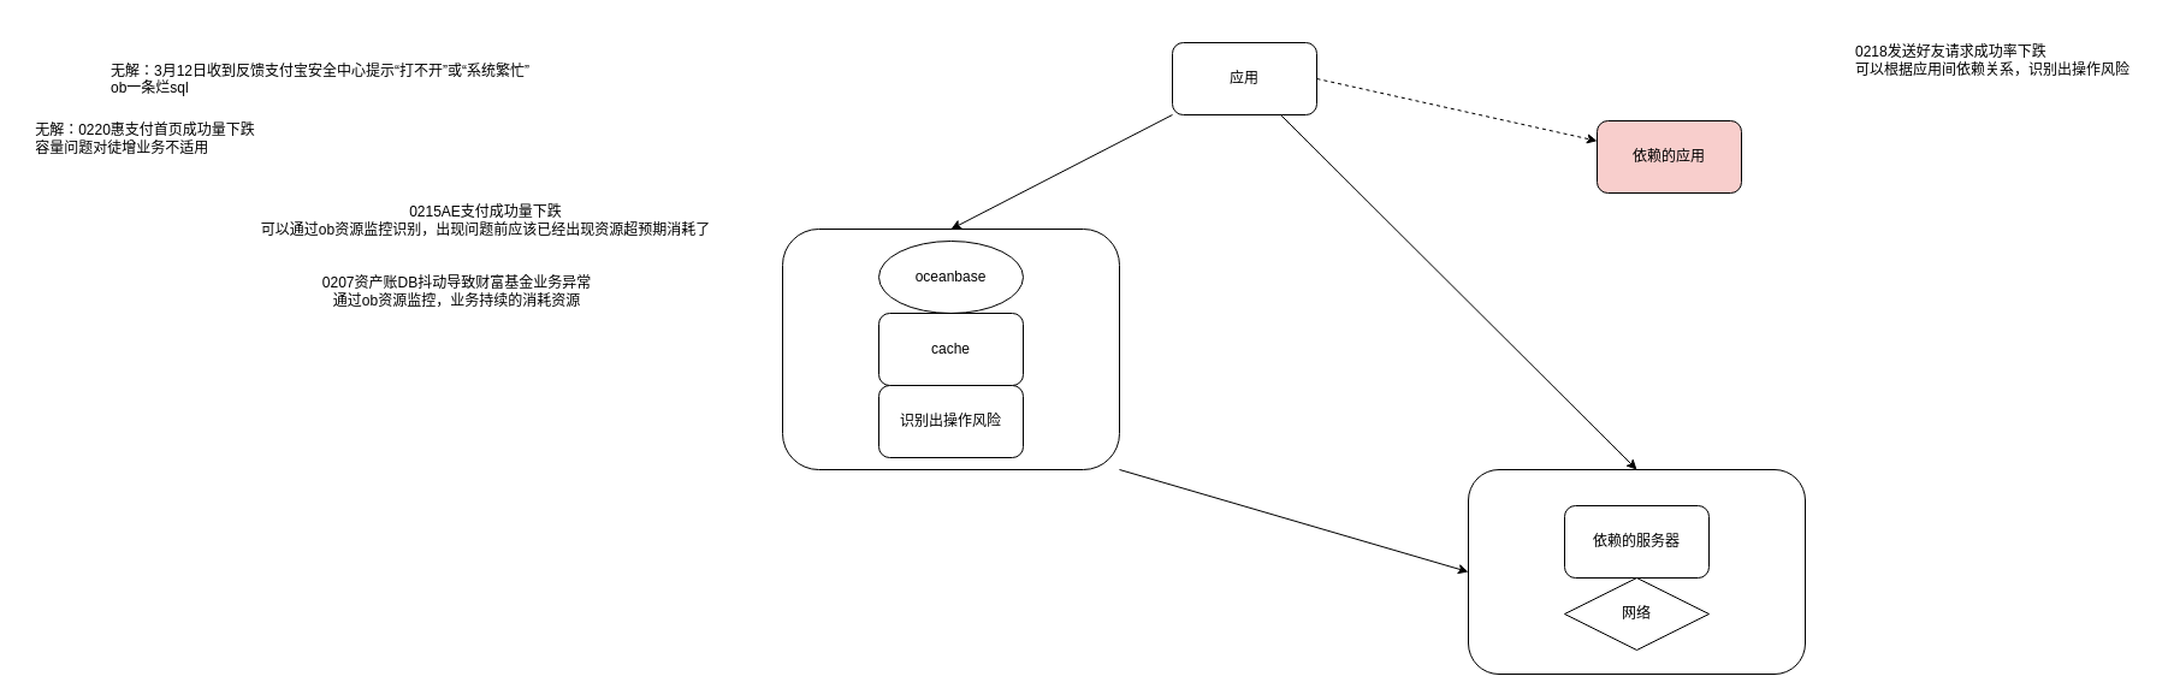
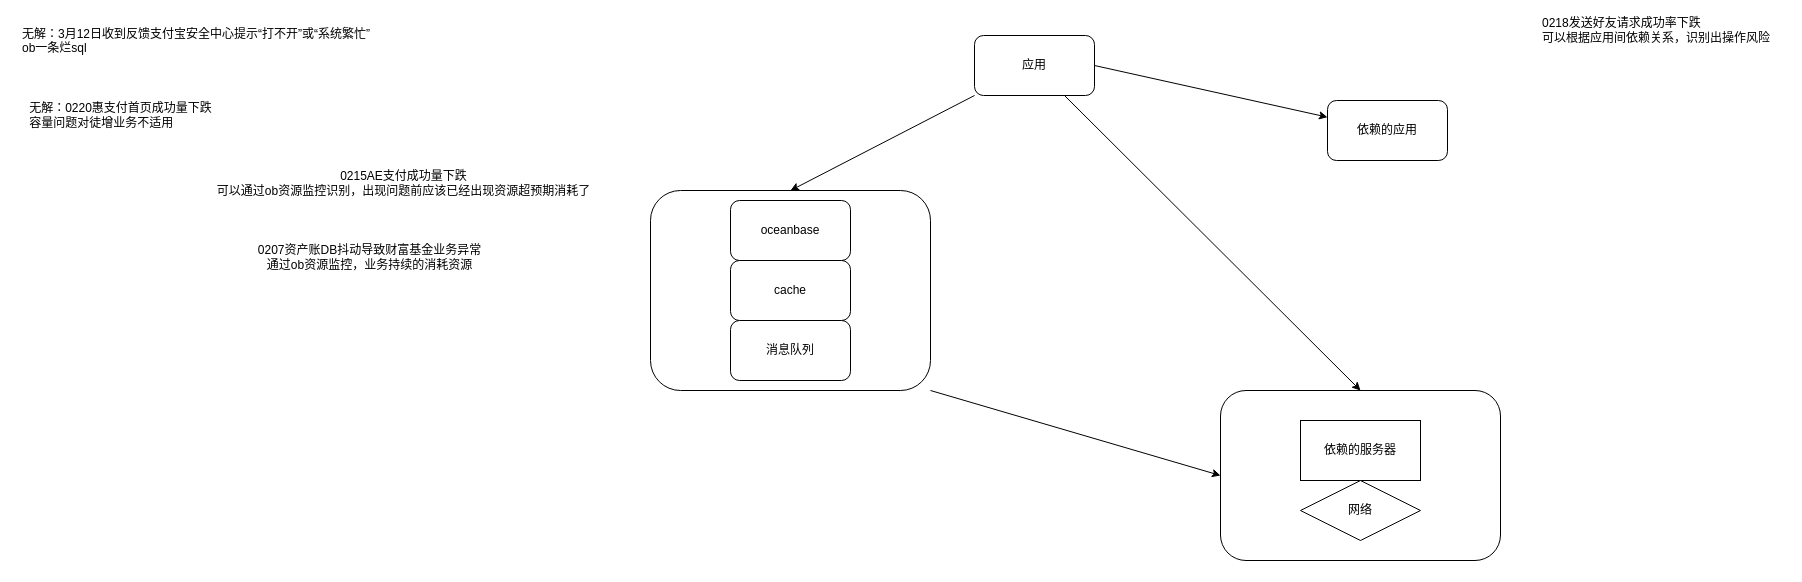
  <mxCell id="0" />
  <mxCell id="1" parent="0" />
  <mxCell id="2" style="edgeStyle=none;rounded=0;orthogonalLoop=1;jettySize=auto;html=1;exitX=1;exitY=1;exitDx=0;exitDy=0;entryX=0;entryY=0.5;entryDx=0;entryDy=0;" edge="1" parent="1" source="3" target="4"><mxGeometry relative="1" as="geometry" /></mxCell>
  <mxCell id="3" value="" style="rounded=1;whiteSpace=wrap;html=1;" vertex="1" parent="1"><mxGeometry x="650" y="190" width="280" height="200" as="geometry" /></mxCell>
  <mxCell id="4" value="" style="rounded=1;whiteSpace=wrap;html=1;" vertex="1" parent="1"><mxGeometry x="1220" y="390" width="280" height="170" as="geometry" /></mxCell>
- <mxCell id="5" style="rounded=0;orthogonalLoop=1;jettySize=auto;html=1;exitX=1;exitY=0.5;exitDx=0;exitDy=0;dashed=1;" edge="1" parent="1" source="8" target="9"><mxGeometry relative="1" as="geometry" /></mxCell>
+ <mxCell id="5" style="rounded=0;orthogonalLoop=1;jettySize=auto;html=1;exitX=1;exitY=0.5;exitDx=0;exitDy=0;" edge="1" parent="1" source="8" target="9"><mxGeometry relative="1" as="geometry" /></mxCell>
  <mxCell id="6" style="edgeStyle=none;rounded=0;orthogonalLoop=1;jettySize=auto;html=1;exitX=0;exitY=1;exitDx=0;exitDy=0;entryX=0.5;entryY=0;entryDx=0;entryDy=0;" edge="1" parent="1" source="8" target="3"><mxGeometry relative="1" as="geometry" /></mxCell>
  <mxCell id="7" style="edgeStyle=none;rounded=0;orthogonalLoop=1;jettySize=auto;html=1;exitX=0.75;exitY=1;exitDx=0;exitDy=0;entryX=0.5;entryY=0;entryDx=0;entryDy=0;" edge="1" parent="1" source="8" target="4"><mxGeometry relative="1" as="geometry" /></mxCell>
  <mxCell id="8" value="应用" style="rounded=1;whiteSpace=wrap;html=1;" vertex="1" parent="1"><mxGeometry x="974" y="35" width="120" height="60" as="geometry" /></mxCell>
- <mxCell id="9" value="依赖的应用" style="rounded=1;whiteSpace=wrap;html=1;fillColor=#f8cecc;" vertex="1" parent="1"><mxGeometry x="1327" y="100" width="120" height="60" as="geometry" /></mxCell>
- <mxCell id="10" value="依赖的服务器" style="rounded=1;whiteSpace=wrap;html=1;" vertex="1" parent="1"><mxGeometry x="1300" y="420" width="120" height="60" as="geometry" /></mxCell>
- <mxCell id="11" value="oceanbase" style="ellipse;whiteSpace=wrap;html=1;" vertex="1" parent="1"><mxGeometry x="730" y="200" width="120" height="60" as="geometry" /></mxCell>
+ <mxCell id="9" value="依赖的应用" style="rounded=1;whiteSpace=wrap;html=1;" vertex="1" parent="1"><mxGeometry x="1327" y="100" width="120" height="60" as="geometry" /></mxCell>
+ <mxCell id="10" value="依赖的服务器" style="whiteSpace=wrap;html=1;rounded=0;" vertex="1" parent="1"><mxGeometry x="1300" y="420" width="120" height="60" as="geometry" /></mxCell>
+ <mxCell id="11" value="oceanbase" style="rounded=1;whiteSpace=wrap;html=1;" vertex="1" parent="1"><mxGeometry x="730" y="200" width="120" height="60" as="geometry" /></mxCell>
  <mxCell id="12" value="cache" style="rounded=1;whiteSpace=wrap;html=1;" vertex="1" parent="1"><mxGeometry x="730" y="260" width="120" height="60" as="geometry" /></mxCell>
- <mxCell id="13" value="识别出操作风险" style="rounded=1;whiteSpace=wrap;html=1;" vertex="1" parent="1"><mxGeometry x="730" y="320" width="120" height="60" as="geometry" /></mxCell>
+ <mxCell id="13" value="消息队列" style="rounded=1;whiteSpace=wrap;html=1;" vertex="1" parent="1"><mxGeometry x="730" y="320" width="120" height="60" as="geometry" /></mxCell>
  <mxCell id="14" value="网络" style="rhombus;whiteSpace=wrap;html=1;" vertex="1" parent="1"><mxGeometry x="1300" y="480" width="120" height="60" as="geometry" /></mxCell>
- <mxCell id="15" value="无解：3月12日收到反馈支付宝安全中心提示“打不开”或“系统繁忙”&lt;br&gt;ob一条烂sql" style="text;html=1;" vertex="1" parent="1"><mxGeometry x="90" y="45" width="340" height="30" as="geometry" /></mxCell>
+ <mxCell id="15" value="无解：3月12日收到反馈支付宝安全中心提示“打不开”或“系统繁忙”&lt;br&gt;ob一条烂sql" style="text;html=1;" vertex="1" parent="1"><mxGeometry x="20" y="20" width="340" height="30" as="geometry" /></mxCell>
  <mxCell id="16" value="无解：0220惠支付首页成功量下跌&lt;br&gt;&lt;div style=&quot;text-align: left&quot;&gt;&lt;span&gt;容量问题对徒增业务不适用&lt;/span&gt;&lt;/div&gt;" style="text;html=1;align=center;verticalAlign=middle;resizable=0;points=[];autosize=1;" vertex="1" parent="1"><mxGeometry x="20" y="100" width="200" height="30" as="geometry" /></mxCell>
- <mxCell id="17" value="0218发送好友请求成功率下跌&lt;br&gt;&lt;div&gt;&lt;span&gt;可以根据应用间依赖关系，识别出操作风险&lt;/span&gt;&lt;/div&gt;" style="text;html=1;align=left;verticalAlign=middle;resizable=0;points=[];autosize=1;" vertex="1" parent="1"><mxGeometry x="1540" y="35" width="240" height="30" as="geometry" /></mxCell>
+ <mxCell id="17" value="0218发送好友请求成功率下跌&lt;br&gt;&lt;div&gt;&lt;span&gt;可以根据应用间依赖关系，识别出操作风险&lt;/span&gt;&lt;/div&gt;" style="text;html=1;align=left;verticalAlign=middle;resizable=0;points=[];autosize=1;" vertex="1" parent="1"><mxGeometry x="1540" y="15" width="240" height="30" as="geometry" /></mxCell>
  <mxCell id="18" value="0215AE支付成功量下跌&lt;br&gt;可以通过ob资源监控识别，出现问题前应该已经出现资源超预期消耗了" style="text;html=1;align=center;verticalAlign=middle;resizable=0;points=[];autosize=1;" vertex="1" parent="1"><mxGeometry x="208" y="168" width="390" height="30" as="geometry" /></mxCell>
- <mxCell id="19" value="0207资产账DB抖动导致财富基金业务异常&lt;br&gt;通过ob资源监控，业务持续的消耗资源" style="text;html=1;align=center;verticalAlign=middle;resizable=0;points=[];autosize=1;" vertex="1" parent="1"><mxGeometry x="259" y="227" width="240" height="30" as="geometry" /></mxCell>
+ <mxCell id="19" value="0207资产账DB抖动导致财富基金业务异常&lt;br&gt;通过ob资源监控，业务持续的消耗资源" style="text;html=1;align=center;verticalAlign=middle;resizable=0;points=[];autosize=1;" vertex="1" parent="1"><mxGeometry x="249" y="242" width="240" height="30" as="geometry" /></mxCell>
